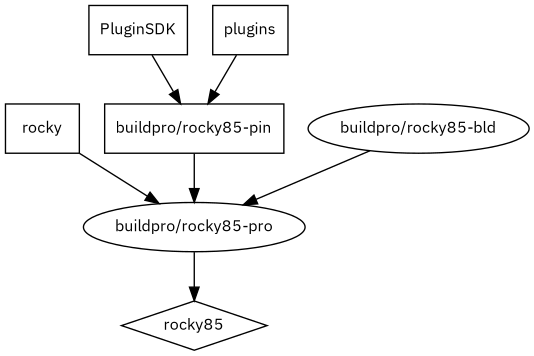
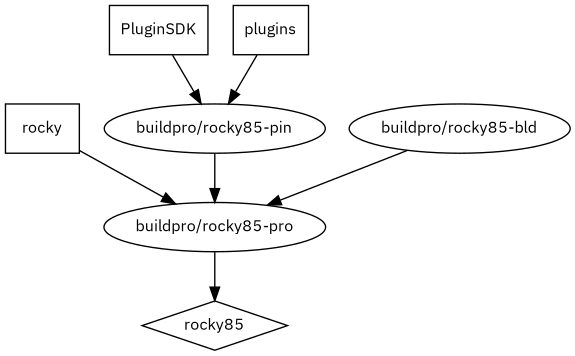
  digraph {
    fontname="IBM Plex Sans"
    node [fontname="IBM Plex Sans" fontsize=12]
    edge [fontname="IBM Plex Sans"]
    rocky85 [shape=diamond]
    n2 [label=rocky shape=box]
    "buildpro/rocky85-pro"
-   "buildpro/rocky85-pin" [shape=box]
+   "buildpro/rocky85-pin"
    PluginSDK [shape=box]
    plugins [shape=box]
    "buildpro/rocky85-bld"
    n2 -> "buildpro/rocky85-pro"
    "buildpro/rocky85-pro" -> rocky85
    "buildpro/rocky85-pin" -> "buildpro/rocky85-pro"
    PluginSDK -> "buildpro/rocky85-pin"
    plugins -> "buildpro/rocky85-pin"
    "buildpro/rocky85-bld" -> "buildpro/rocky85-pro"
  }
